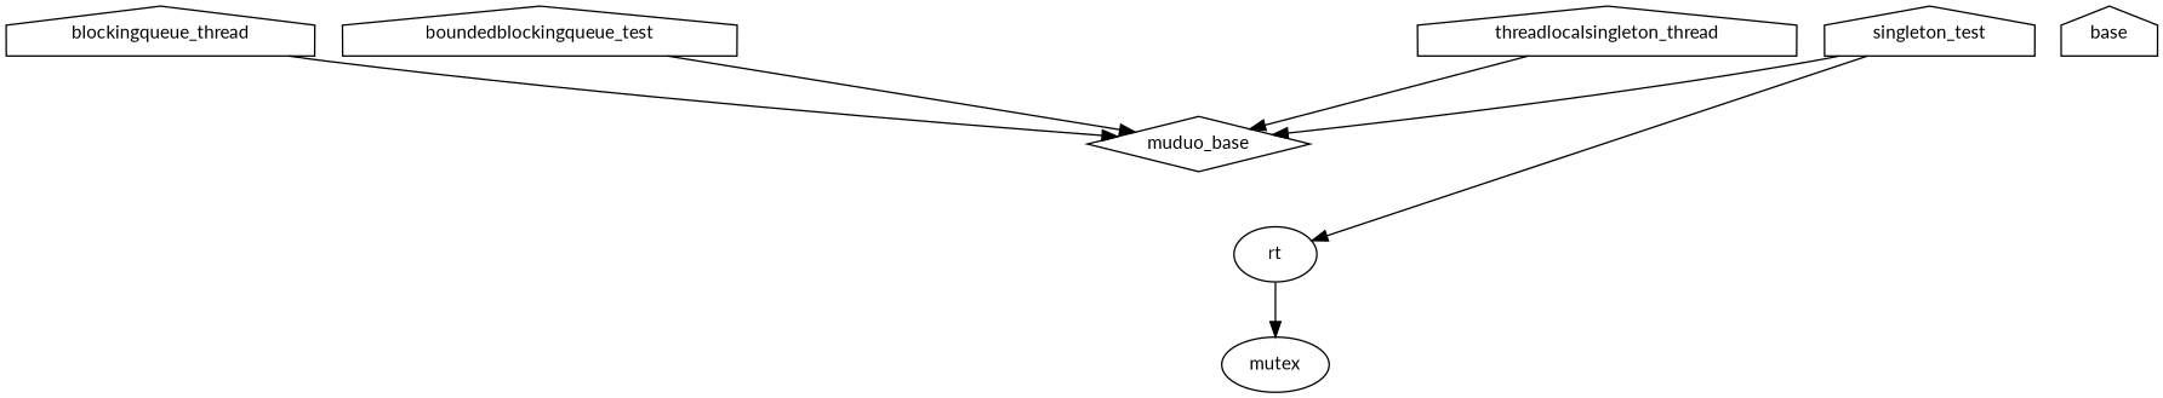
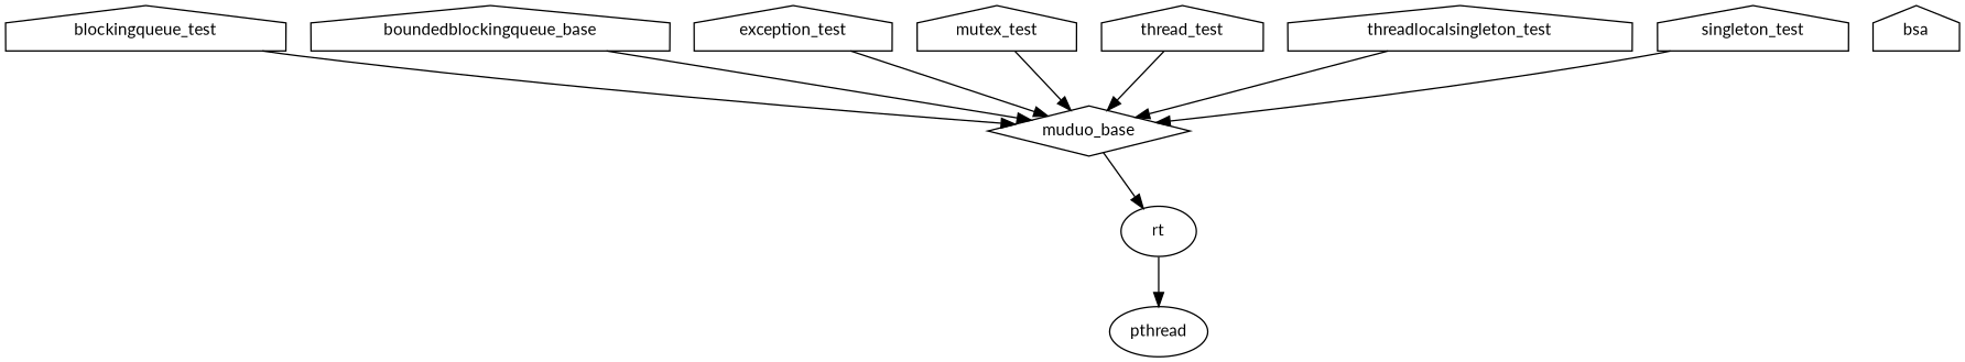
  digraph {
    fontname=Lato
    node [fontname=Lato fontsize=12 shape=house]
    edge [fontname=Lato]
    n1 [label=muduo_base shape=diamond]
    n2 [label=rt shape=ellipse]
-   n3 [label=mutex shape=ellipse]
-   n4 [label=blockingqueue_thread]
-   n5 [label=boundedblockingqueue_test]
-   n6 [label=base]
+   n3 [label=pthread shape=ellipse]
+   n4 [label=blockingqueue_test]
+   n5 [label=boundedblockingqueue_base]
+   n6 [label=bsa]
+   n7 [label=exception_test]
+   n8 [label=mutex_test]
    n9 [label=singleton_test]
-   n11 [label=threadlocalsingleton_thread]
-   n9 -> n2
+   n10 [label=thread_test]
+   n11 [label=threadlocalsingleton_test]
+   n1 -> n2
    n2 -> n3
    n4 -> n1
    n5 -> n1
+   n7 -> n1
+   n8 -> n1
    n9 -> n1
+   n10 -> n1
    n11 -> n1
  }
